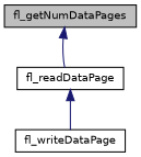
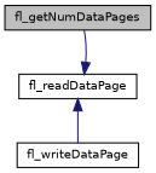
  digraph {
    rankdir=TB
    node [color=black fillcolor=white fontname=Helvetica fontsize=10 shape=record style=filled]
    edge [color=midnightblue dir=back fontname=Helvetica fontsize=10 labelfontname=Helvetica labelfontsize=10 style=solid]
    n1 [fillcolor=grey75 fontcolor=black height=0.2 label=fl_getNumDataPages width=0.4]
    n2 [height=0.2 label=fl_readDataPage width=0.4]
    n3 [height=0.2 label=fl_writeDataPage width=0.4]
-   n1 -> n2
+   n2 -> n1
    n2 -> n3
  }
